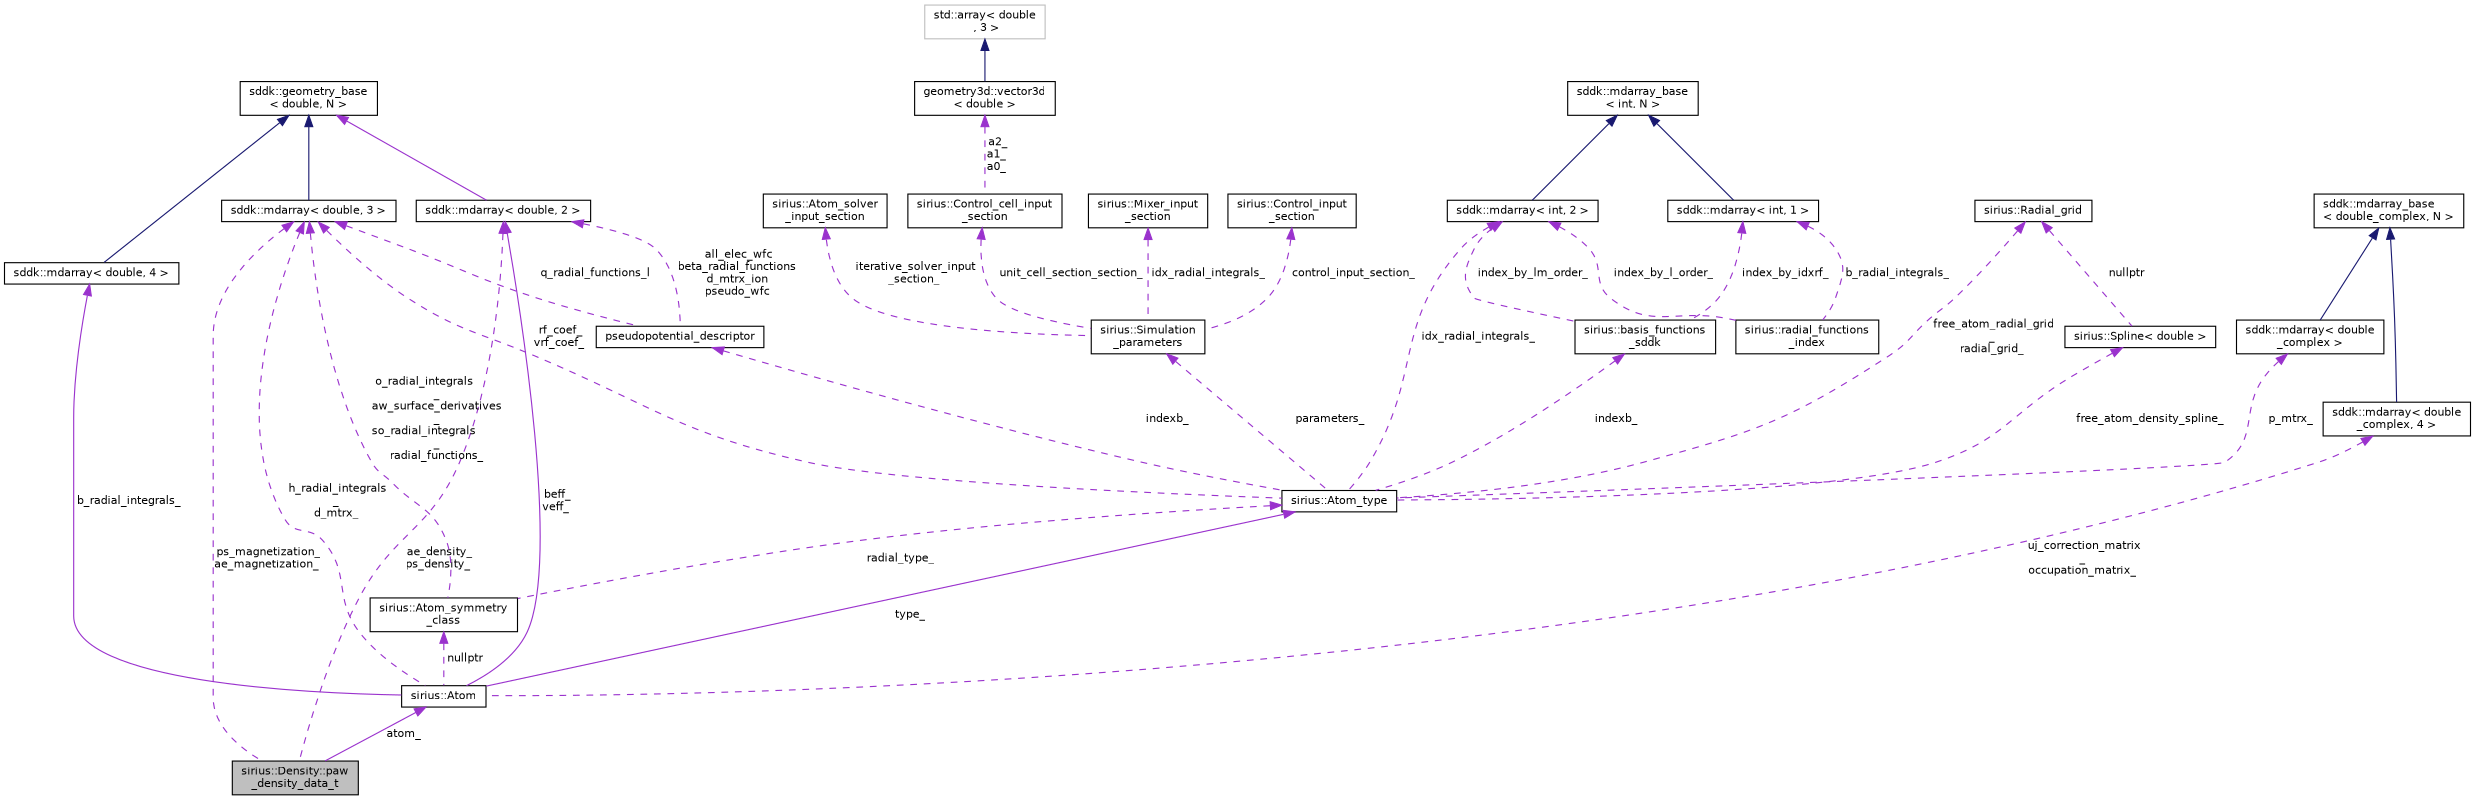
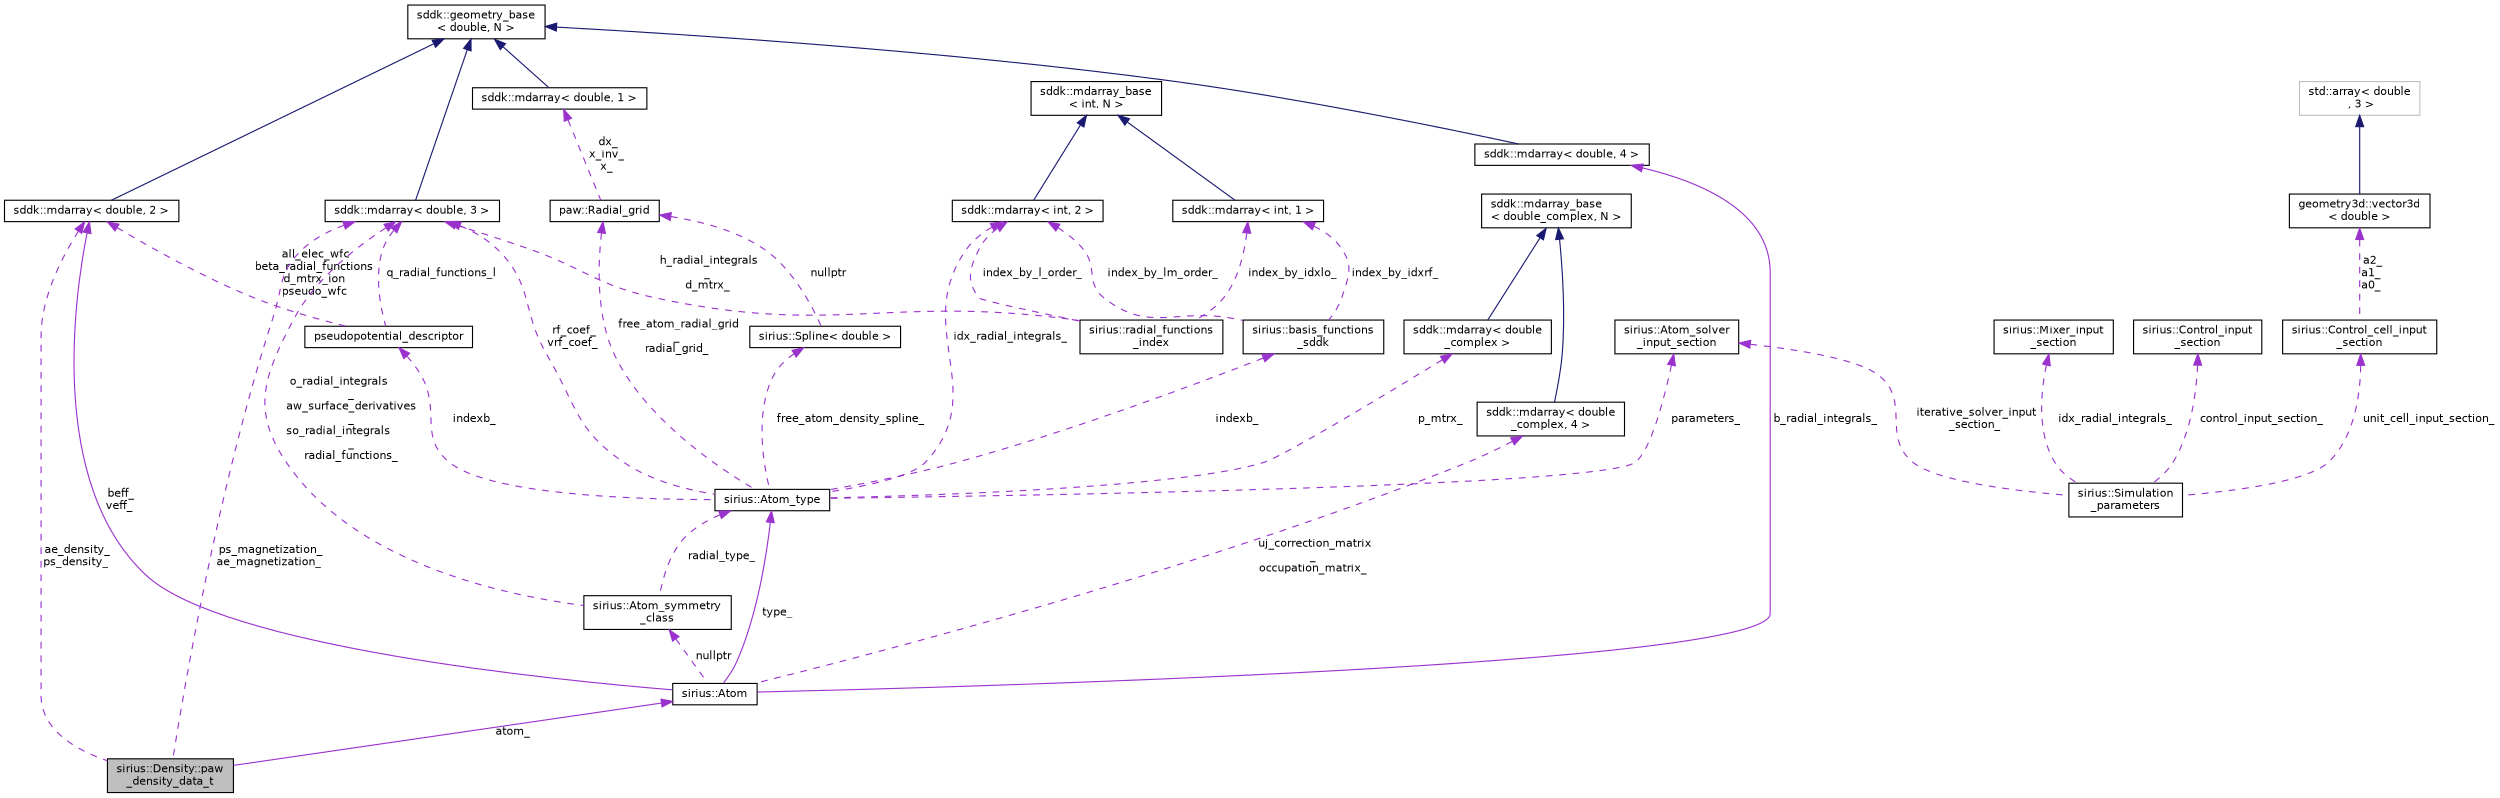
  digraph {
    rankdir=TB
    node [color=black fillcolor=white fontname=Helvetica fontsize=10 shape=record style=filled]
    edge [color=darkorchid3 dir=back fontname=Helvetica fontsize=10 labelfontname=Helvetica labelfontsize=10 style=dashed]
    n1 [fillcolor=grey75 fontcolor=black height=0.2 label="sirius::Density::paw\l_density_data_t" width=0.4]
    n2 [height=0.2 label="sirius::Atom" width=0.4]
    n3 [height=0.2 label="sddk::mdarray\< double\l_complex, 4 \>" width=0.4]
    n4 [height=0.2 label="sddk::mdarray_base\l\< double_complex, N \>" width=0.4]
    n5 [height=0.2 label="sddk::mdarray\< double\l_complex \>" width=0.4]
    n6 [height=0.2 label="sirius::Atom_type" width=0.4]
    n7 [height=0.2 label="sirius::Atom_symmetry\l_class" width=0.4]
    n8 [height=0.2 label=pseudopotential_descriptor width=0.4]
    n9 [height=0.2 label="sddk::mdarray\< double, 2 \>" width=0.4]
    n10 [height=0.2 label="sddk::geometry_base\l\< double, N \>" width=0.4]
    n11 [height=0.2 label="sddk::mdarray\< double, 3 \>" width=0.4]
+   n12 [height=0.2 label="sddk::mdarray\< double, 1 \>" width=0.4]
    n13 [height=0.2 label="sddk::mdarray\< double, 4 \>" width=0.4]
-   n14 [height=0.2 label="sirius::Radial_grid" width=0.4]
+   n14 [height=0.2 label="paw::Radial_grid" width=0.4]
    n15 [height=0.2 label="sddk::mdarray\< int, 2 \>" width=0.4]
    n16 [height=0.2 label="sirius::radial_functions\l_index" width=0.4]
    n17 [height=0.2 label="sirius::basis_functions\l_sddk" width=0.4]
    n18 [height=0.2 label="sddk::mdarray_base\l\< int, N \>" width=0.4]
    n19 [height=0.2 label="sddk::mdarray\< int, 1 \>" width=0.4]
    n20 [height=0.2 label="sirius::Spline\< double \>" width=0.4]
    n21 [height=0.2 label="sirius::Simulation\l_parameters" width=0.4]
    n22 [height=0.2 label="sirius::Atom_solver\l_input_section" width=0.4]
    n23 [height=0.2 label="sirius::Control_cell_input\l_section" width=0.4]
    n24 [height=0.2 label="geometry3d::vector3d\l\< double \>" width=0.4]
    n25 [color=grey75 height=0.2 label="std::array\< double\l , 3 \>" width=0.4]
    n26 [height=0.2 label="sirius::Mixer_input\l_section" width=0.4]
    n27 [height=0.2 label="sirius::Control_input\l_section" width=0.4]
    n2 -> n1 [label=" atom_" style=solid]
    n3 -> n2 [label=" uj_correction_matrix\l_\noccupation_matrix_"]
    n4 -> n3 [color=midnightblue style=solid]
    n4 -> n5 [color=midnightblue style=solid]
    n5 -> n6 [label=" p_mtrx_"]
    n6 -> n2 [label=" type_" style=solid]
    n6 -> n7 [label=" radial_type_"]
    n7 -> n2 [label=" nullptr"]
    n8 -> n6 [label=" indexb_"]
    n9 -> n1 [label=" ae_density_\nps_density_"]
    n9 -> n2 [label=" beff_\nveff_" style=solid]
    n9 -> n8 [label=" all_elec_wfc\nbeta_radial_functions\nd_mtrx_ion\npseudo_wfc"]
-   n10 -> n9 [style=solid]
+   n10 -> n9 [color=midnightblue style=solid]
    n10 -> n11 [color=midnightblue style=solid]
+   n10 -> n12 [color=midnightblue style=solid]
    n10 -> n13 [color=midnightblue style=solid]
    n11 -> n1 [label=" ps_magnetization_\nae_magnetization_"]
-   n11 -> n2 [label=" h_radial_integrals\l_\nd_mtrx_"]
+   n11 -> n16 [label=" h_radial_integrals\l_\nd_mtrx_"]
    n11 -> n6 [label=" rf_coef_\nvrf_coef_"]
    n11 -> n7 [label=" o_radial_integrals\l_\naw_surface_derivatives\l_\nso_radial_integrals\l_\nradial_functions_"]
    n11 -> n8 [label=" q_radial_functions_l"]
+   n12 -> n14 [label=" dx_\nx_inv_\nx_"]
    n13 -> n2 [label=" b_radial_integrals_" style=solid]
    n14 -> n6 [label=" free_atom_radial_grid\l_\nradial_grid_"]
    n14 -> n20 [label=" nullptr"]
    n15 -> n6 [label=" idx_radial_integrals_"]
    n15 -> n16 [label=" index_by_l_order_"]
    n15 -> n17 [label=" index_by_lm_order_"]
    n17 -> n6 [label=" indexb_"]
    n18 -> n15 [color=midnightblue style=solid]
    n18 -> n19 [color=midnightblue style=solid]
-   n19 -> n16 [label=" b_radial_integrals_"]
+   n19 -> n16 [label=" index_by_idxlo_"]
    n19 -> n17 [label=" index_by_idxrf_"]
    n20 -> n6 [label=" free_atom_density_spline_"]
-   n21 -> n6 [label=" parameters_"]
+   n22 -> n6 [label=" parameters_"]
    n22 -> n21 [label=" iterative_solver_input\l_section_"]
-   n23 -> n21 [label=" unit_cell_section_section_"]
+   n23 -> n21 [label=" unit_cell_input_section_"]
    n24 -> n23 [label=" a2_\na1_\na0_"]
    n25 -> n24 [color=midnightblue style=solid]
    n26 -> n21 [label=" idx_radial_integrals_"]
    n27 -> n21 [label=" control_input_section_"]
  }
